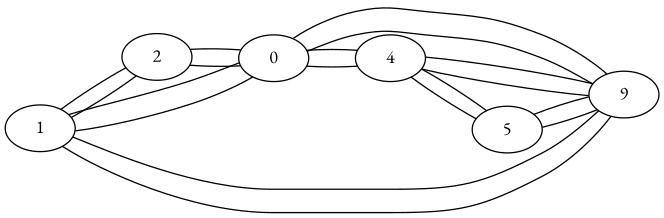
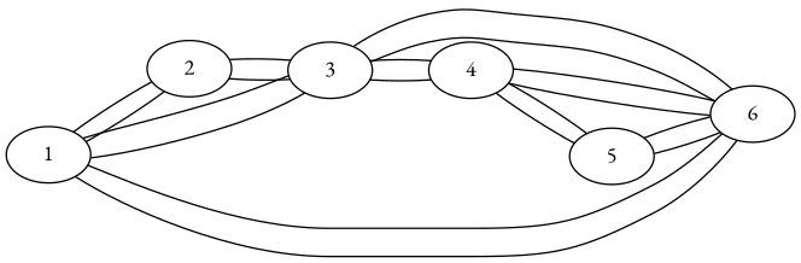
  digraph {
    rankdir=LR
    fontname="EB Garamond"
    node [fontname="EB Garamond"]
    edge [arrowhead=none fontname="EB Garamond"]
    1
    2
-   3 [label=0]
-   6 [label=9]
+   3
+   6
    4
    5
    1 -> 2
    1 -> 3
    1 -> 6
    2 -> 1
    2 -> 3
    3 -> 1
    3 -> 2
    3 -> 6
    3 -> 4
    6 -> 1
    6 -> 3
    6 -> 4
    6 -> 5
    4 -> 3
    4 -> 6
    4 -> 5
    5 -> 6
    5 -> 4
  }
